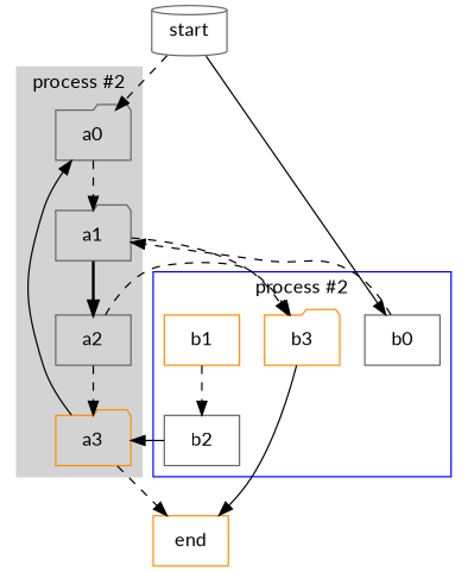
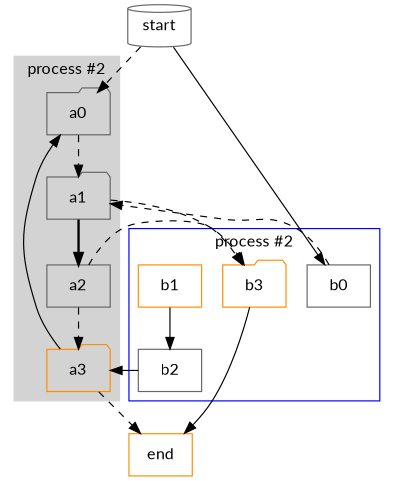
  digraph {
    fontname=Lato
    node [color=gray40 fillcolor=grey fontname=Lato shape=box]
    edge [fontname=Lato style=dashed]
    b0
    b1 [color=darkorange]
    b2
    b3 [color=darkorange shape=folder]
    a0 [fillcolor=white shape=folder]
    a1 [fillcolor=white shape=folder]
    a2 [fillcolor=white]
    a3 [color=darkorange fillcolor=white shape=folder]
    end [color=darkorange fillcolor=""]
    start [shape=cylinder fillcolor=""]
    subgraph cluster_1 {
      color=blue
      label="process #2"
      b0
      b1
      b2
      b3
    }
    subgraph cluster_2 {
      bgcolor=lightgrey
      color=lightgrey
      label="process #2"
      a0
      a1
      a2
      a3
    }
    b0 -> a1
-   b1 -> b2
+   b1 -> b2 [style=solid]
    b2 -> a3 [style=solid]
    b3 -> end [style=solid]
    a0 -> a1
    a1 -> b3
    a1 -> a2 [style=bold]
    a2 -> b3
    a2 -> a3
    a3 -> a0 [style=solid]
    a3 -> end
    start -> b0 [style=solid]
    start -> a0
  }
